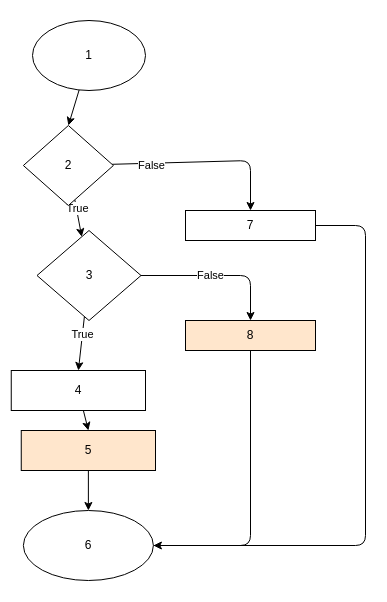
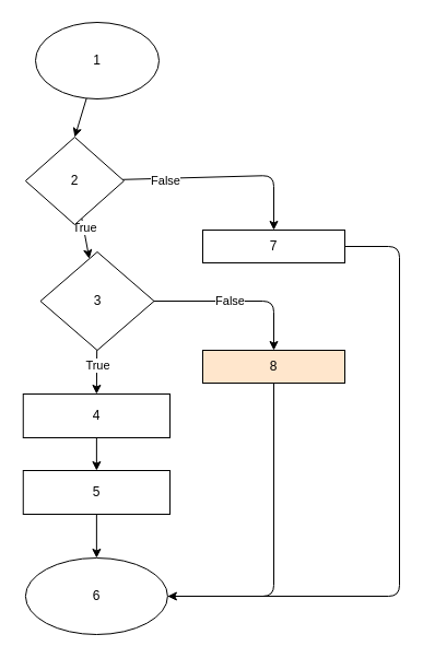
  <mxCell id="0" />
  <mxCell id="1" parent="0" />
  <mxCell id="2" style="edgeStyle=none;html=1;entryX=0.5;entryY=0;entryDx=0;entryDy=0;" parent="1" source="3" target="8" edge="1"><mxGeometry relative="1" as="geometry" /></mxCell>
  <mxCell id="3" value="1" style="ellipse;whiteSpace=wrap;html=1;" parent="1" vertex="1"><mxGeometry x="32" y="20" width="113" height="70" as="geometry" /></mxCell>
  <mxCell id="4" style="edgeStyle=none;html=1;" parent="1" source="8" target="13" edge="1"><mxGeometry relative="1" as="geometry" /></mxCell>
  <mxCell id="5" value="True" style="edgeLabel;html=1;align=center;verticalAlign=middle;resizable=0;points=[];" parent="4" vertex="1" connectable="0"><mxGeometry x="-0.548" y="1" relative="1" as="geometry"><mxPoint as="offset" /></mxGeometry></mxCell>
  <mxCell id="6" style="edgeStyle=none;html=1;entryX=0.5;entryY=0;entryDx=0;entryDy=0;" parent="1" source="8" target="19" edge="1"><mxGeometry relative="1" as="geometry"><Array as="points"><mxPoint x="250" y="160" /></Array></mxGeometry></mxCell>
  <mxCell id="7" value="False" style="edgeLabel;html=1;align=center;verticalAlign=middle;resizable=0;points=[];" parent="6" vertex="1" connectable="0"><mxGeometry x="-0.601" y="-2" relative="1" as="geometry"><mxPoint x="1" as="offset" /></mxGeometry></mxCell>
  <mxCell id="8" value="2" style="rhombus;whiteSpace=wrap;html=1;" parent="1" vertex="1"><mxGeometry x="22.88" y="125" width="90" height="80" as="geometry" /></mxCell>
  <mxCell id="9" style="edgeStyle=none;html=1;entryX=0.5;entryY=0;entryDx=0;entryDy=0;" parent="1" source="13" target="15" edge="1"><mxGeometry relative="1" as="geometry" /></mxCell>
  <mxCell id="10" value="True" style="edgeLabel;html=1;align=center;verticalAlign=middle;resizable=0;points=[];" parent="9" vertex="1" connectable="0"><mxGeometry x="-0.324" relative="1" as="geometry"><mxPoint as="offset" /></mxGeometry></mxCell>
  <mxCell id="11" style="edgeStyle=none;html=1;entryX=0.5;entryY=0;entryDx=0;entryDy=0;" parent="1" source="13" target="21" edge="1"><mxGeometry relative="1" as="geometry"><Array as="points"><mxPoint x="250" y="275" /></Array></mxGeometry></mxCell>
  <mxCell id="12" value="False" style="edgeLabel;html=1;align=center;verticalAlign=middle;resizable=0;points=[];" parent="11" vertex="1" connectable="0"><mxGeometry x="-0.109" y="1" relative="1" as="geometry"><mxPoint as="offset" /></mxGeometry></mxCell>
  <mxCell id="13" value="3" style="rhombus;whiteSpace=wrap;html=1;" parent="1" vertex="1"><mxGeometry x="36.5" y="230" width="104" height="90" as="geometry" /></mxCell>
  <mxCell id="14" style="edgeStyle=none;html=1;entryX=0.5;entryY=0;entryDx=0;entryDy=0;" parent="1" source="15" target="17" edge="1"><mxGeometry relative="1" as="geometry" /></mxCell>
- <mxCell id="15" value="4" style="rounded=0;whiteSpace=wrap;html=1;" parent="1" vertex="1"><mxGeometry x="10.75" y="370" width="134.25" height="40" as="geometry" /></mxCell>
+ <mxCell id="15" value="4" style="rounded=0;whiteSpace=wrap;html=1;" parent="1" vertex="1"><mxGeometry x="20.75" y="360" width="134.25" height="40" as="geometry" /></mxCell>
  <mxCell id="16" style="edgeStyle=none;html=1;entryX=0.5;entryY=0;entryDx=0;entryDy=0;" parent="1" source="17" target="22" edge="1"><mxGeometry relative="1" as="geometry" /></mxCell>
- <mxCell id="17" value="5" style="rounded=0;whiteSpace=wrap;html=1;fillColor=#ffe6cc;" parent="1" vertex="1"><mxGeometry x="20.75" y="430" width="134.25" height="40" as="geometry" /></mxCell>
+ <mxCell id="17" value="5" style="rounded=0;whiteSpace=wrap;html=1;" parent="1" vertex="1"><mxGeometry x="20.75" y="430" width="134.25" height="40" as="geometry" /></mxCell>
  <mxCell id="18" style="edgeStyle=none;html=1;exitX=1;exitY=0.5;exitDx=0;exitDy=0;entryX=1;entryY=0.5;entryDx=0;entryDy=0;" parent="1" source="19" target="22" edge="1"><mxGeometry relative="1" as="geometry"><mxPoint x="195" y="710" as="targetPoint" /><Array as="points"><mxPoint x="365" y="225" /><mxPoint x="365" y="545" /></Array></mxGeometry></mxCell>
  <mxCell id="19" value="7" style="rounded=0;whiteSpace=wrap;html=1;" parent="1" vertex="1"><mxGeometry x="185" y="210" width="130" height="30" as="geometry" /></mxCell>
  <mxCell id="20" style="edgeStyle=none;html=1;entryX=1;entryY=0.5;entryDx=0;entryDy=0;endArrow=none;" parent="1" source="21" target="22" edge="1"><mxGeometry relative="1" as="geometry"><mxPoint x="195" y="710" as="targetPoint" /><Array as="points"><mxPoint x="250" y="545" /></Array></mxGeometry></mxCell>
  <mxCell id="21" value="8" style="rounded=0;whiteSpace=wrap;html=1;fillColor=#ffe6cc;" parent="1" vertex="1"><mxGeometry x="185" y="320" width="130" height="30" as="geometry" /></mxCell>
  <mxCell id="22" value="6" style="ellipse;whiteSpace=wrap;html=1;" parent="1" vertex="1"><mxGeometry x="22.88" y="510" width="130" height="70" as="geometry" /></mxCell>
